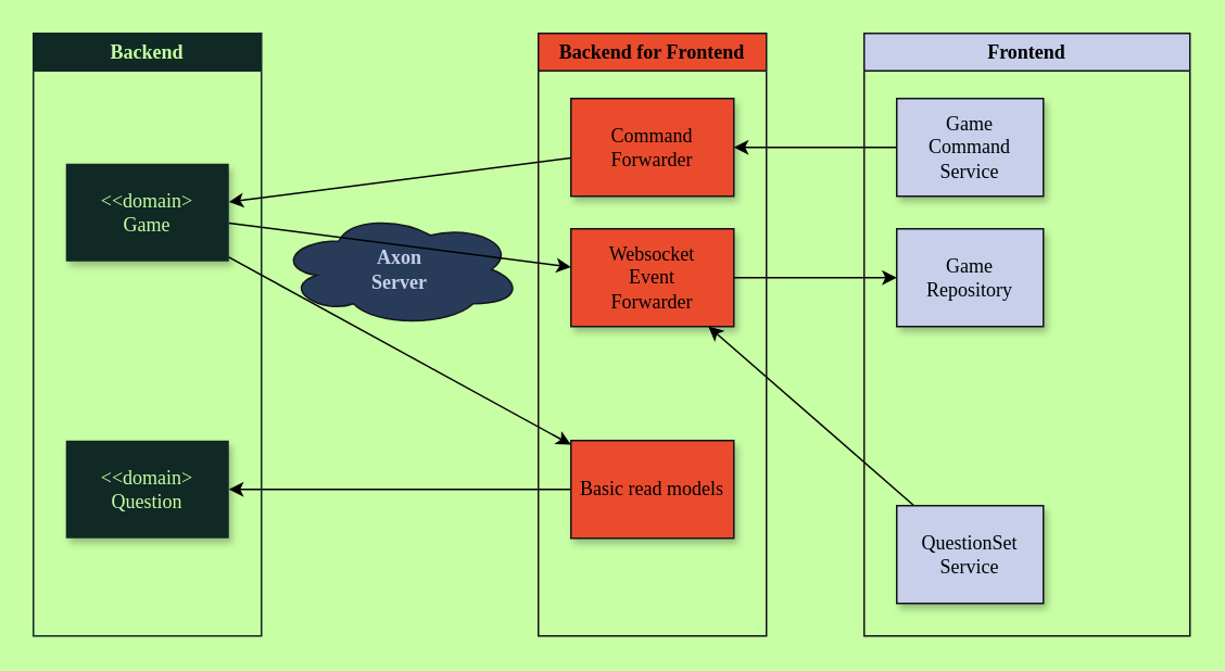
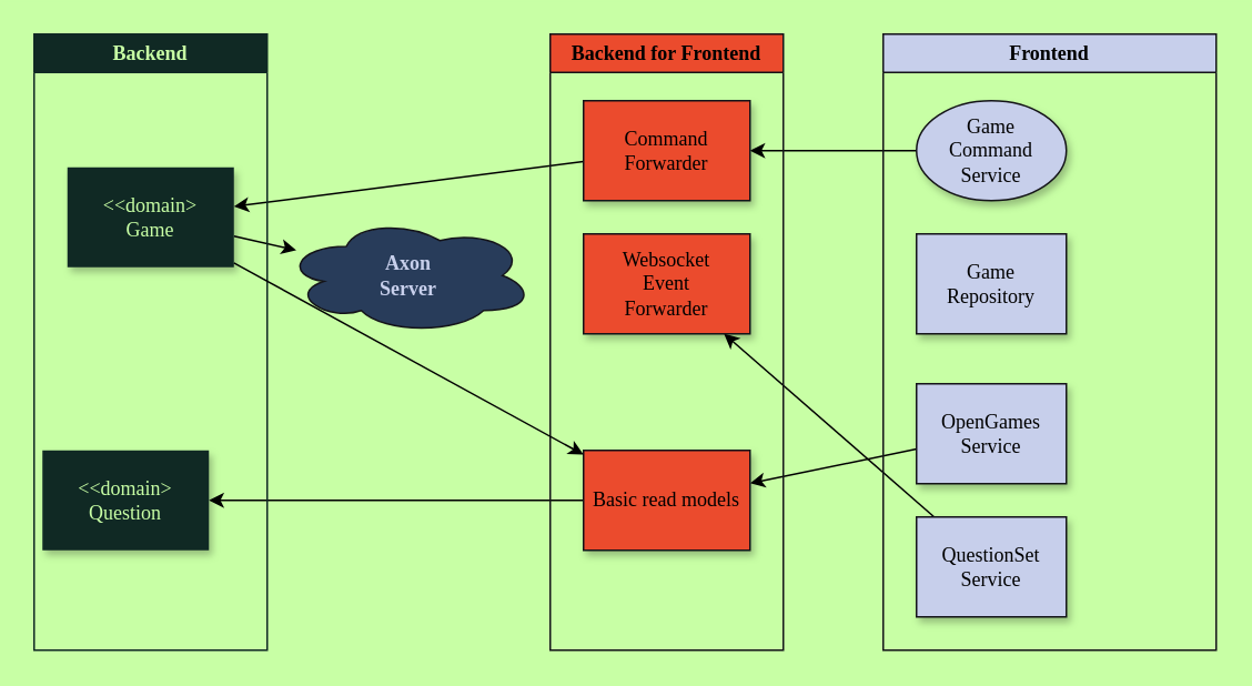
  <mxCell id="0" />
  <mxCell id="1" parent="0" />
  <mxCell id="2" value="Axon&lt;div&gt;Server&lt;/div&gt;" style="ellipse;shape=cloud;whiteSpace=wrap;html=1;rounded=1;hachureGap=4;fontFamily=ES Klarheit Kurrent RD;swimlaneLine=1;fillColor=#283C5A;strokeColor=#141419;fontColor=#C7CFEB;fontStyle=1" parent="1" vertex="1"><mxGeometry x="170" y="130" width="150" height="70" as="geometry" /></mxCell>
  <mxCell id="3" value="" style="endArrow=classic;html=1;rounded=1;hachureGap=4;fontFamily=Architects Daughter;fontSource=https%3A%2F%2Ffonts.googleapis.com%2Fcss%3Ffamily%3DArchitects%2BDaughter;swimlaneLine=1;" parent="1" source="14" target="11" edge="1"><mxGeometry width="50" height="50" relative="1" as="geometry"><mxPoint x="-180" y="470" as="sourcePoint" /><mxPoint x="195" y="550" as="targetPoint" /></mxGeometry></mxCell>
- <mxCell id="4" value="" style="endArrow=classic;html=1;rounded=1;hachureGap=4;fontFamily=Architects Daughter;fontSource=https%3A%2F%2Ffonts.googleapis.com%2Fcss%3Ffamily%3DArchitects%2BDaughter;swimlaneLine=1;" parent="1" source="11" target="15" edge="1"><mxGeometry width="50" height="50" relative="1" as="geometry"><mxPoint x="325" y="550" as="sourcePoint" /><mxPoint x="205" y="560" as="targetPoint" /></mxGeometry></mxCell>
+ <mxCell id="4" value="" style="endArrow=classic;html=1;rounded=1;hachureGap=4;fontFamily=Architects Daughter;fontSource=https%3A%2F%2Ffonts.googleapis.com%2Fcss%3Ffamily%3DArchitects%2BDaughter;swimlaneLine=1;" parent="1" source="11" target="2" edge="1"><mxGeometry width="50" height="50" relative="1" as="geometry"><mxPoint x="325" y="550" as="sourcePoint" /><mxPoint x="205" y="560" as="targetPoint" /></mxGeometry></mxCell>
  <mxCell id="5" value="" style="endArrow=classic;html=1;rounded=1;hachureGap=4;fontFamily=Architects Daughter;fontSource=https%3A%2F%2Ffonts.googleapis.com%2Fcss%3Ffamily%3DArchitects%2BDaughter;swimlaneLine=1;" parent="1" source="16" target="12" edge="1"><mxGeometry width="50" height="50" relative="1" as="geometry"><mxPoint x="160" y="430" as="sourcePoint" /><mxPoint x="370" y="430" as="targetPoint" /></mxGeometry></mxCell>
  <mxCell id="6" value="" style="endArrow=classic;html=1;rounded=1;hachureGap=4;fontFamily=Architects Daughter;fontSource=https%3A%2F%2Ffonts.googleapis.com%2Fcss%3Ffamily%3DArchitects%2BDaughter;swimlaneLine=1;" parent="1" source="18" target="14" edge="1"><mxGeometry width="50" height="50" relative="1" as="geometry"><mxPoint x="220" y="300" as="sourcePoint" /><mxPoint x="175" y="340" as="targetPoint" /></mxGeometry></mxCell>
  <mxCell id="7" value="" style="endArrow=classic;html=1;rounded=1;hachureGap=4;fontFamily=Architects Daughter;fontSource=https%3A%2F%2Ffonts.googleapis.com%2Fcss%3Ffamily%3DArchitects%2BDaughter;swimlaneLine=1;" parent="1" source="21" target="15" edge="1"><mxGeometry width="50" height="50" relative="1" as="geometry"><mxPoint x="590" y="210" as="sourcePoint" /><mxPoint x="590" y="330" as="targetPoint" /></mxGeometry></mxCell>
- <mxCell id="9" value="" style="endArrow=classic;html=1;rounded=1;hachureGap=4;fontFamily=Architects Daughter;fontSource=https%3A%2F%2Ffonts.googleapis.com%2Fcss%3Ffamily%3DArchitects%2BDaughter;swimlaneLine=1;" parent="1" source="15" target="19" edge="1"><mxGeometry width="50" height="50" relative="1" as="geometry"><mxPoint x="335" y="560" as="sourcePoint" /><mxPoint x="335" y="435" as="targetPoint" /></mxGeometry></mxCell>
+ <mxCell id="8" value="" style="endArrow=classic;html=1;rounded=1;hachureGap=4;fontFamily=Architects Daughter;fontSource=https%3A%2F%2Ffonts.googleapis.com%2Fcss%3Ffamily%3DArchitects%2BDaughter;swimlaneLine=1;" parent="1" source="20" target="16" edge="1"><mxGeometry width="50" height="50" relative="1" as="geometry"><mxPoint x="195" y="240" as="sourcePoint" /><mxPoint x="195" y="360" as="targetPoint" /></mxGeometry></mxCell>
  <mxCell id="10" value="Backend" style="swimlane;whiteSpace=wrap;html=1;fillColor=#102924;strokeColor=#102924;fontColor=#C8FFA5;fontFamily=ES Klarheit Kurrent RD;shadow=0;" parent="1" vertex="1"><mxGeometry x="20" y="20" width="140" height="370" as="geometry" /></mxCell>
  <mxCell id="11" value="&lt;div&gt;&amp;lt;&amp;lt;domain&amp;gt;&lt;/div&gt;Game" style="rounded=0;whiteSpace=wrap;html=1;hachureGap=4;fontFamily=ES Klarheit Kurrent RD;fillColor=#102924;strokeColor=none;strokeWidth=2;glass=0;shadow=1;swimlaneLine=1;fontColor=#C8FFA5;" parent="10" vertex="1"><mxGeometry x="20" y="80" width="100" height="60" as="geometry" /></mxCell>
- <mxCell id="12" value="&lt;div&gt;&amp;lt;&amp;lt;domain&amp;gt;&lt;/div&gt;Question" style="rounded=0;whiteSpace=wrap;html=1;hachureGap=4;fontFamily=ES Klarheit Kurrent RD;fillColor=#102924;strokeColor=none;strokeWidth=2;glass=0;shadow=1;swimlaneLine=1;fontColor=#C8FFA5;" parent="10" vertex="1"><mxGeometry x="20" y="250" width="100" height="60" as="geometry" /></mxCell>
+ <mxCell id="12" value="&lt;div&gt;&amp;lt;&amp;lt;domain&amp;gt;&lt;/div&gt;Question" style="rounded=0;whiteSpace=wrap;html=1;hachureGap=4;fontFamily=ES Klarheit Kurrent RD;fillColor=#102924;strokeColor=none;strokeWidth=2;glass=0;shadow=1;swimlaneLine=1;fontColor=#C8FFA5;" parent="10" vertex="1"><mxGeometry x="5" y="250" width="100" height="60" as="geometry" /></mxCell>
  <mxCell id="13" value="Backend for Frontend" style="swimlane;whiteSpace=wrap;html=1;fillColor=#EB4B2D;strokeColor=#141419;fontFamily=ES Klarheit Kurrent RD;" parent="1" vertex="1"><mxGeometry x="330" y="20" width="140" height="370" as="geometry" /></mxCell>
  <mxCell id="14" value="Command Forwarder&lt;div&gt;&lt;/div&gt;" style="rounded=0;whiteSpace=wrap;html=1;hachureGap=4;fontFamily=ES Klarheit Kurrent RD;fillColor=#EB4B2D;strokeColor=#141419;shadow=1;swimlaneLine=1;" parent="13" vertex="1"><mxGeometry x="20" y="40" width="100" height="60" as="geometry" /></mxCell>
  <mxCell id="15" value="&lt;div&gt;Websocket&lt;/div&gt;Event&lt;div&gt;Forwarder&lt;div&gt;&lt;/div&gt;&lt;/div&gt;" style="rounded=0;whiteSpace=wrap;html=1;hachureGap=4;fontFamily=ES Klarheit Kurrent RD;fillColor=#EB4B2D;strokeColor=#141419;shadow=1;swimlaneLine=1;" parent="13" vertex="1"><mxGeometry x="20" y="120" width="100" height="60" as="geometry" /></mxCell>
  <mxCell id="16" value="Basic read models&lt;div&gt;&lt;div&gt;&lt;/div&gt;&lt;/div&gt;" style="rounded=0;whiteSpace=wrap;html=1;hachureGap=4;fontFamily=ES Klarheit Kurrent RD;fillColor=#EB4B2D;strokeColor=#141419;shadow=1;swimlaneLine=1;" parent="13" vertex="1"><mxGeometry x="20" y="250" width="100" height="60" as="geometry" /></mxCell>
  <mxCell id="17" value="Frontend" style="swimlane;whiteSpace=wrap;html=1;fillColor=#C7CFEB;strokeColor=#141419;fontFamily=ES Klarheit Kurrent RD;" parent="1" vertex="1"><mxGeometry x="530" y="20" width="200" height="370" as="geometry" /></mxCell>
- <mxCell id="18" value="Game&lt;div&gt;Command&lt;/div&gt;&lt;div&gt;Service&lt;div&gt;&lt;div&gt;&lt;/div&gt;&lt;/div&gt;&lt;/div&gt;" style="rounded=0;whiteSpace=wrap;html=1;hachureGap=4;fontFamily=ES Klarheit Kurrent RD;fillColor=#C7CFEB;strokeColor=#141419;shadow=1;swimlaneLine=1;" parent="17" vertex="1"><mxGeometry x="20" y="40" width="90" height="60" as="geometry" /></mxCell>
+ <mxCell id="18" value="Game&lt;div&gt;Command&lt;/div&gt;&lt;div&gt;Service&lt;div&gt;&lt;div&gt;&lt;/div&gt;&lt;/div&gt;&lt;/div&gt;" style="ellipse;whiteSpace=wrap;html=1;hachureGap=4;fontFamily=ES Klarheit Kurrent RD;fillColor=#C7CFEB;strokeColor=#141419;shadow=1;swimlaneLine=1;" parent="17" vertex="1"><mxGeometry x="20" y="40" width="90" height="60" as="geometry" /></mxCell>
  <mxCell id="19" value="Game&lt;div&gt;Repository&lt;div&gt;&lt;div&gt;&lt;div&gt;&lt;div&gt;&lt;/div&gt;&lt;/div&gt;&lt;/div&gt;&lt;/div&gt;&lt;/div&gt;" style="rounded=0;whiteSpace=wrap;html=1;hachureGap=4;fontFamily=ES Klarheit Kurrent RD;fillColor=#C7CFEB;strokeColor=#141419;shadow=1;swimlaneLine=1;" parent="17" vertex="1"><mxGeometry x="20" y="120" width="90" height="60" as="geometry" /></mxCell>
+ <mxCell id="20" value="&lt;div&gt;Open&lt;span style=&quot;background-color: initial;&quot;&gt;Games&lt;/span&gt;&lt;/div&gt;&lt;div&gt;&lt;span style=&quot;background-color: initial;&quot;&gt;Service&lt;/span&gt;&lt;div&gt;&lt;div&gt;&lt;div&gt;&lt;div&gt;&lt;div&gt;&lt;/div&gt;&lt;/div&gt;&lt;/div&gt;&lt;/div&gt;&lt;/div&gt;&lt;/div&gt;" style="rounded=0;whiteSpace=wrap;html=1;hachureGap=4;fontFamily=ES Klarheit Kurrent RD;fillColor=#C7CFEB;strokeColor=#141419;shadow=1;swimlaneLine=1;" parent="17" vertex="1"><mxGeometry x="20" y="210" width="90" height="60" as="geometry" /></mxCell>
  <mxCell id="21" value="&lt;div&gt;QuestionSet&lt;br&gt;&lt;span style=&quot;background-color: initial;&quot;&gt;Service&lt;/span&gt;&lt;/div&gt;&lt;div&gt;&lt;div&gt;&lt;div&gt;&lt;div&gt;&lt;div&gt;&lt;div&gt;&lt;/div&gt;&lt;/div&gt;&lt;/div&gt;&lt;/div&gt;&lt;/div&gt;&lt;/div&gt;" style="rounded=0;whiteSpace=wrap;html=1;hachureGap=4;fontFamily=ES Klarheit Kurrent RD;fillColor=#C7CFEB;strokeColor=#141419;shadow=1;swimlaneLine=1;" parent="17" vertex="1"><mxGeometry x="20" y="290" width="90" height="60" as="geometry" /></mxCell>
  <mxCell id="22" value="" style="endArrow=classic;html=1;rounded=1;hachureGap=4;fontFamily=Architects Daughter;fontSource=https%3A%2F%2Ffonts.googleapis.com%2Fcss%3Ffamily%3DArchitects%2BDaughter;swimlaneLine=1;" edge="1" parent="1" source="11" target="16"><mxGeometry width="50" height="50" relative="1" as="geometry"><mxPoint x="150" y="146" as="sourcePoint" /><mxPoint x="360" y="174" as="targetPoint" /></mxGeometry></mxCell>
